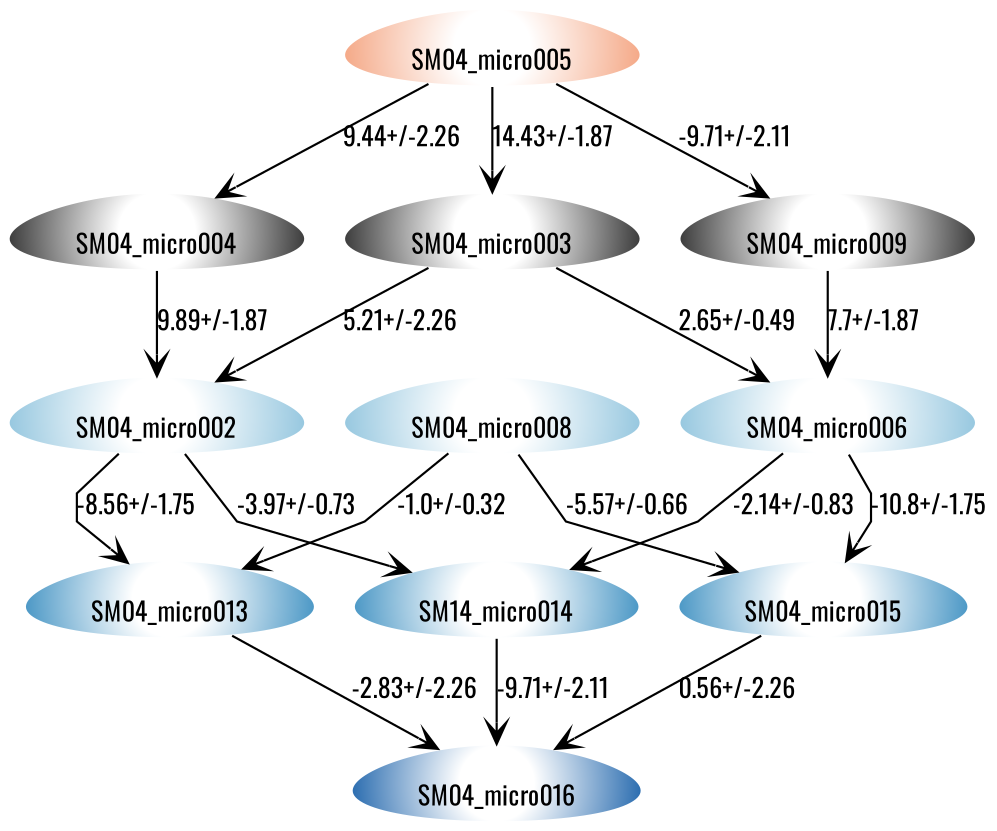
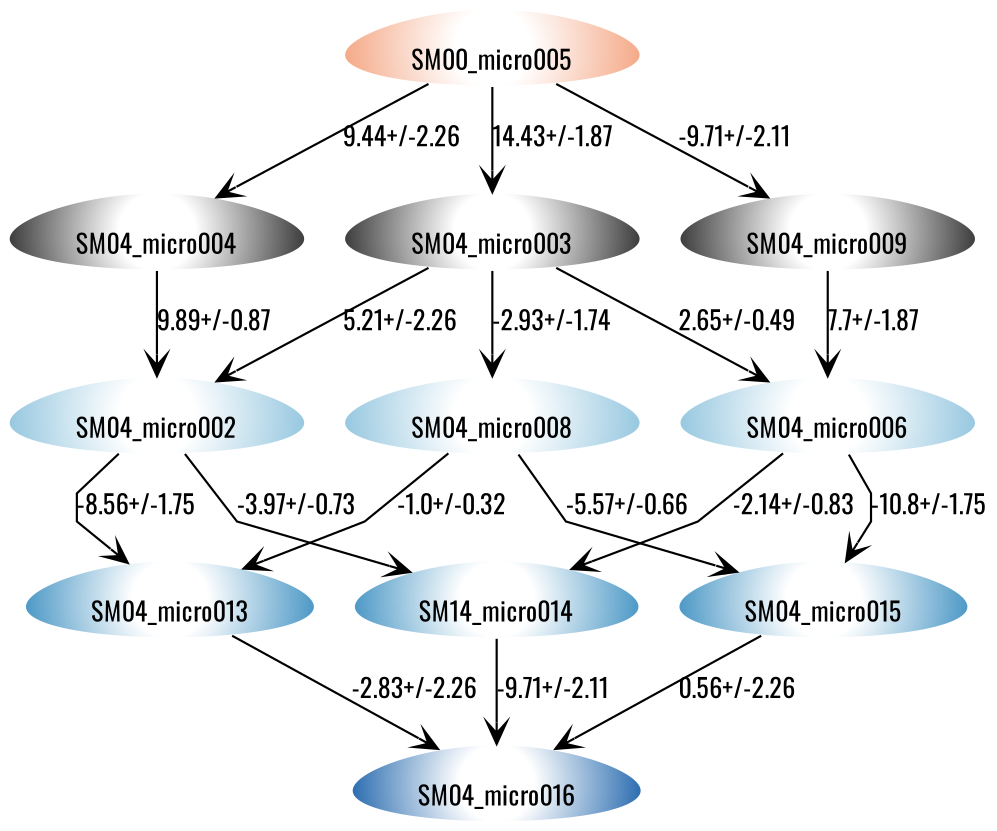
  strict digraph {
    fontname=Oswald
    splines=polyline
    node [charge=0 color="#ffffff:#333333" fontcolor=black fontname=Oswald fontsize=12 labelloc=b penwidth=1 shape=egg style=radial]
    edge [SEM=2.26 arrowhead=vee fontname=Oswald fontsize=12 splines=polyline]
    SM04_micro003 [height=0.5 width=0.79843]
    SM04_micro004 [height=0.5 width=0.79843]
    SM04_micro009 [height=0.5 width=0.79843]
    SM04_micro016 [charge=3 color="#ffffff:#2166ac" height=0.5 width=0.79843]
    SM04_micro002 [charge=1 color="#ffffff:#92c5de" height=0.5 width=0.79843]
    SM04_micro006 [charge=1 color="#ffffff:#92c5de" height=0.5 width=0.79843]
    SM04_micro008 [charge=1 color="#ffffff:#92c5de" height=0.5 width=0.79843]
    SM04_micro013 [charge=2 color="#ffffff:#4393c3" height=0.5 width=0.79843]
    n9 [charge=2 color="#ffffff:#4393c3" height=0.5 label=SM14_micro014 width=0.79843]
    SM04_micro015 [charge=2 color="#ffffff:#4393c3" height=0.5 width=0.79843]
-   SM04_micro005 [charge=-1 color="#ffffff:#f4a582" height=0.5 width=0.79843]
+   SM04_micro005 [charge=-1 color="#ffffff:#f4a582" height=0.5 width=0.79843 label=SM00_micro005]
    subgraph sub_1 {
      label="Neutral charge"
      SM04_micro003
      SM04_micro004
      SM04_micro009
    }
    subgraph sub_2 {
      label="+3 charge"
      SM04_micro016
    }
    subgraph sub_3 {
      label="+1 charge"
      SM04_micro002
      SM04_micro006
      SM04_micro008
    }
    subgraph sub_4 {
      label="+2 charge"
      SM04_micro013
      n9
      SM04_micro015
    }
    subgraph sub_5 {
      label="-1 charge"
      SM04_micro005
    }
    SM04_micro003 -> SM04_micro002 [label="5.21+/-2.26" pKa=5.21]
    SM04_micro003 -> SM04_micro006 [SEM=0.49 label="2.65+/-0.49" pKa=2.65]
-   SM04_micro004 -> SM04_micro002 [SEM=1.87 label="9.89+/-1.87" pKa=9.89]
+   SM04_micro003 -> SM04_micro008 [SEM=1.74 label="-2.93+/-1.74" pKa=-2.93]
+   SM04_micro004 -> SM04_micro002 [SEM=1.87 label="9.89+/-0.87" pKa=9.89]
    SM04_micro009 -> SM04_micro006 [SEM=1.87 label="7.7+/-1.87" pKa=7.7]
    SM04_micro002 -> SM04_micro013 [SEM=1.75 label="-8.56+/-1.75" pKa=-8.56]
    SM04_micro002 -> n9 [SEM=0.73 label="-3.97+/-0.73" pKa=-3.97]
    SM04_micro006 -> n9 [SEM=0.83 label="-2.14+/-0.83" pKa=-2.14]
    SM04_micro006 -> SM04_micro015 [SEM=1.75 label="-10.8+/-1.75" pKa=-10.8]
    SM04_micro008 -> SM04_micro013 [SEM=0.32 label="-1.0+/-0.32" pKa=-1.0]
    SM04_micro008 -> SM04_micro015 [SEM=0.66 label="-5.57+/-0.66" pKa=-5.57]
    SM04_micro013 -> SM04_micro016 [label="-2.83+/-2.26" pKa=-2.83]
    n9 -> SM04_micro016 [SEM=2.11 label="-9.71+/-2.11" pKa=-9.71]
    SM04_micro015 -> SM04_micro016 [label="0.56+/-2.26" pKa=0.56]
    SM04_micro005 -> SM04_micro003 [SEM=1.87 label="14.43+/-1.87" pKa=14.43]
    SM04_micro005 -> SM04_micro004 [label="9.44+/-2.26" pKa=9.44]
    SM04_micro005 -> SM04_micro009 [label="-9.71+/-2.11" pKa=10.8]
  }
